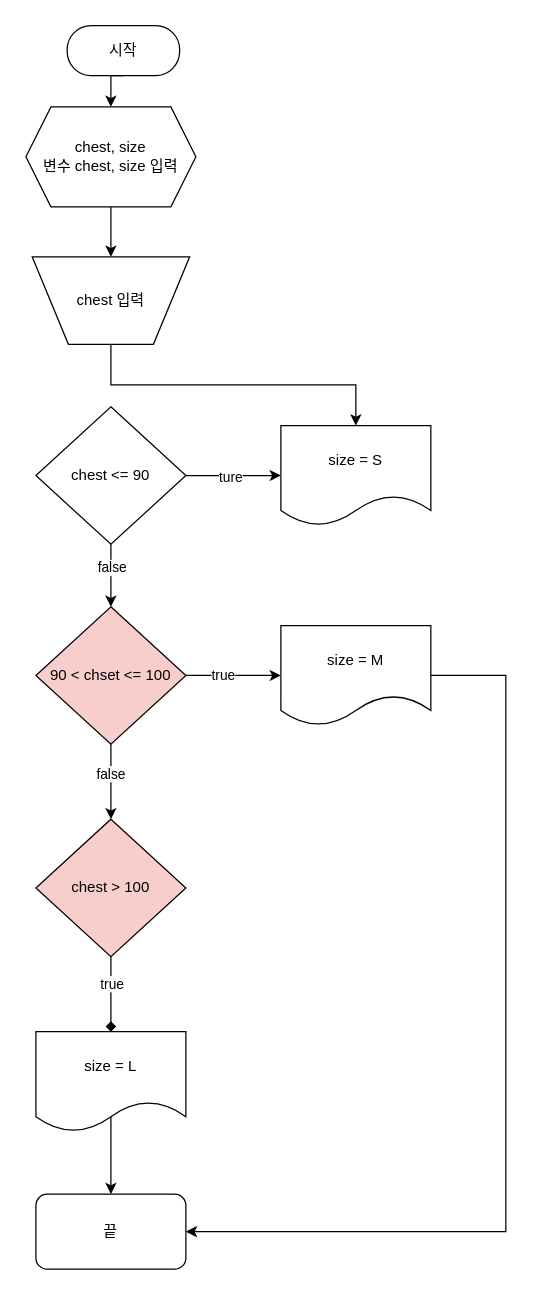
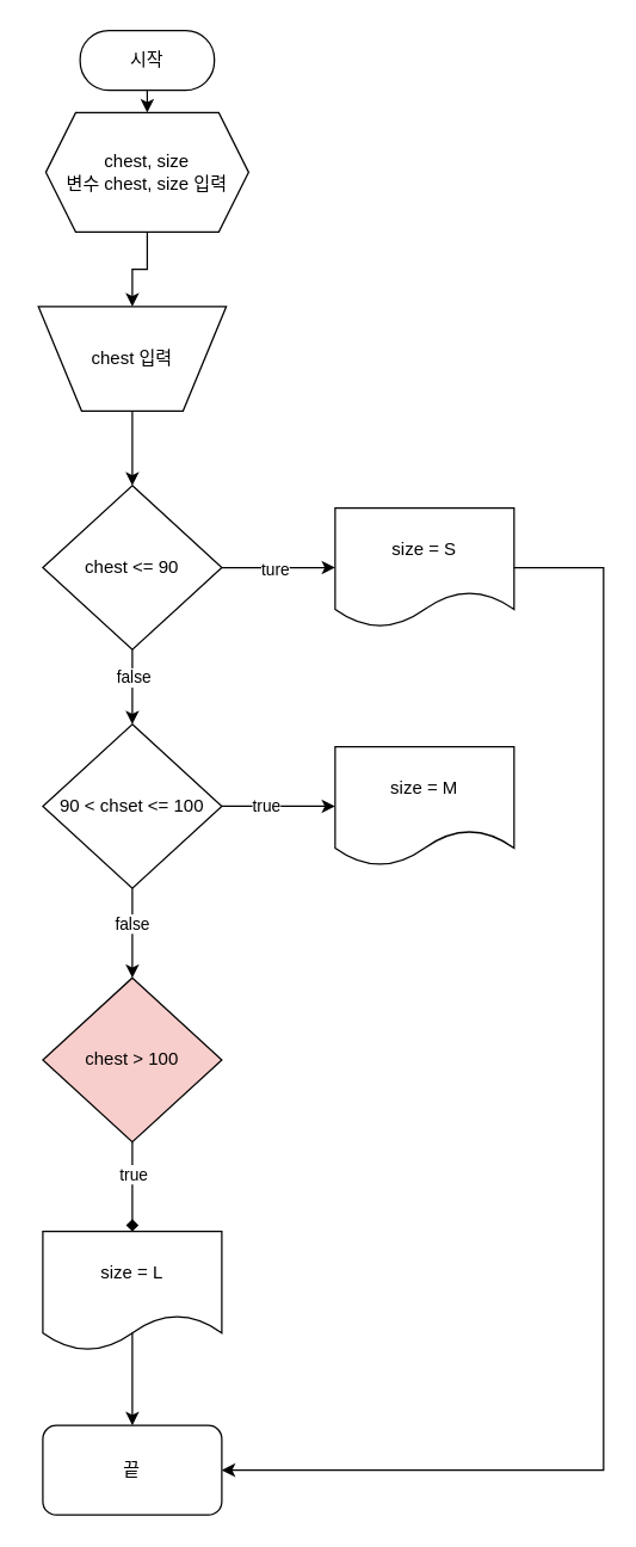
  <mxCell id="0" />
  <mxCell id="1" parent="0" />
  <mxCell id="2" style="edgeStyle=orthogonalEdgeStyle;rounded=0;orthogonalLoop=1;jettySize=auto;html=1;exitX=0.5;exitY=1;exitDx=0;exitDy=0;entryX=0.5;entryY=0;entryDx=0;entryDy=0;" parent="1" source="3" target="5" edge="1"><mxGeometry relative="1" as="geometry" /></mxCell>
  <mxCell id="3" value="시작" style="rounded=1;whiteSpace=wrap;html=1;arcSize=48;" parent="1" vertex="1"><mxGeometry x="53" y="20" width="90" height="40" as="geometry" /></mxCell>
  <mxCell id="4" style="edgeStyle=orthogonalEdgeStyle;rounded=0;orthogonalLoop=1;jettySize=auto;html=1;exitX=0.5;exitY=1;exitDx=0;exitDy=0;entryX=0.5;entryY=0;entryDx=0;entryDy=0;" edge="1" parent="1" source="5" target="27"><mxGeometry relative="1" as="geometry" /></mxCell>
- <mxCell id="5" value="chest, size&lt;br&gt;변수 chest, size 입력" style="shape=hexagon;perimeter=hexagonPerimeter2;whiteSpace=wrap;html=1;fixedSize=1;" parent="1" vertex="1"><mxGeometry x="20" y="85" width="136" height="80" as="geometry" /></mxCell>
+ <mxCell id="5" value="chest, size&lt;br&gt;변수 chest, size 입력" style="shape=hexagon;perimeter=hexagonPerimeter2;whiteSpace=wrap;html=1;fixedSize=1;" parent="1" vertex="1"><mxGeometry x="30" y="75" width="136" height="80" as="geometry" /></mxCell>
  <mxCell id="6" style="edgeStyle=orthogonalEdgeStyle;rounded=0;orthogonalLoop=1;jettySize=auto;html=1;exitX=0.5;exitY=1;exitDx=0;exitDy=0;entryX=0.5;entryY=0;entryDx=0;entryDy=0;" parent="1" source="10" target="15" edge="1"><mxGeometry relative="1" as="geometry" /></mxCell>
  <mxCell id="7" value="false" style="edgeLabel;html=1;align=center;verticalAlign=middle;resizable=0;points=[];" parent="6" vertex="1" connectable="0"><mxGeometry x="-0.298" relative="1" as="geometry"><mxPoint as="offset" /></mxGeometry></mxCell>
  <mxCell id="8" style="edgeStyle=orthogonalEdgeStyle;rounded=0;orthogonalLoop=1;jettySize=auto;html=1;exitX=1;exitY=0.5;exitDx=0;exitDy=0;entryX=0;entryY=0.5;entryDx=0;entryDy=0;" parent="1" source="10" target="20" edge="1"><mxGeometry relative="1" as="geometry" /></mxCell>
  <mxCell id="9" value="ture" style="edgeLabel;html=1;align=center;verticalAlign=middle;resizable=0;points=[];" parent="8" vertex="1" connectable="0"><mxGeometry x="-0.086" y="-1" relative="1" as="geometry"><mxPoint as="offset" /></mxGeometry></mxCell>
  <mxCell id="10" value="chest &amp;lt;= 90" style="rhombus;whiteSpace=wrap;html=1;" parent="1" vertex="1"><mxGeometry x="28" y="325" width="120" height="110" as="geometry" /></mxCell>
  <mxCell id="11" style="edgeStyle=orthogonalEdgeStyle;rounded=0;orthogonalLoop=1;jettySize=auto;html=1;exitX=0.5;exitY=1;exitDx=0;exitDy=0;entryX=0.5;entryY=0;entryDx=0;entryDy=0;" parent="1" source="15" target="18" edge="1"><mxGeometry relative="1" as="geometry" /></mxCell>
  <mxCell id="12" value="false" style="edgeLabel;html=1;align=center;verticalAlign=middle;resizable=0;points=[];" parent="11" vertex="1" connectable="0"><mxGeometry x="-0.239" y="-1" relative="1" as="geometry"><mxPoint as="offset" /></mxGeometry></mxCell>
  <mxCell id="13" style="edgeStyle=orthogonalEdgeStyle;rounded=0;orthogonalLoop=1;jettySize=auto;html=1;exitX=1;exitY=0.5;exitDx=0;exitDy=0;entryX=0;entryY=0.5;entryDx=0;entryDy=0;" parent="1" source="15" target="22" edge="1"><mxGeometry relative="1" as="geometry" /></mxCell>
  <mxCell id="14" value="true" style="edgeLabel;html=1;align=center;verticalAlign=middle;resizable=0;points=[];" parent="13" vertex="1" connectable="0"><mxGeometry x="-0.233" relative="1" as="geometry"><mxPoint y="-1" as="offset" /></mxGeometry></mxCell>
- <mxCell id="15" value="90 &amp;lt; chset &amp;lt;= 100" style="rhombus;whiteSpace=wrap;html=1;fillColor=#f8cecc;" parent="1" vertex="1"><mxGeometry x="28" y="485" width="120" height="110" as="geometry" /></mxCell>
+ <mxCell id="15" value="90 &amp;lt; chset &amp;lt;= 100" style="rhombus;whiteSpace=wrap;html=1;" parent="1" vertex="1"><mxGeometry x="28" y="485" width="120" height="110" as="geometry" /></mxCell>
  <mxCell id="16" style="edgeStyle=orthogonalEdgeStyle;rounded=0;orthogonalLoop=1;jettySize=auto;html=1;exitX=0.5;exitY=1;exitDx=0;exitDy=0;entryX=0.5;entryY=0;entryDx=0;entryDy=0;endArrow=diamond;" parent="1" source="18" target="24" edge="1"><mxGeometry relative="1" as="geometry" /></mxCell>
  <mxCell id="17" value="true" style="edgeLabel;html=1;align=center;verticalAlign=middle;resizable=0;points=[];" parent="16" vertex="1" connectable="0"><mxGeometry x="-0.285" relative="1" as="geometry"><mxPoint as="offset" /></mxGeometry></mxCell>
  <mxCell id="18" value="chest &amp;gt; 100" style="rhombus;whiteSpace=wrap;html=1;fillColor=#f8cecc;" parent="1" vertex="1"><mxGeometry x="28" y="655" width="120" height="110" as="geometry" /></mxCell>
+ <mxCell id="19" style="edgeStyle=orthogonalEdgeStyle;rounded=0;orthogonalLoop=1;jettySize=auto;html=1;exitX=1;exitY=0.5;exitDx=0;exitDy=0;entryX=1;entryY=0.5;entryDx=0;entryDy=0;" parent="1" source="20" target="25" edge="1"><mxGeometry relative="1" as="geometry"><mxPoint x="404" y="985" as="targetPoint" /><Array as="points"><mxPoint x="404" y="380" /><mxPoint x="404" y="985" /></Array></mxGeometry></mxCell>
  <mxCell id="20" value="size = S" style="shape=document;whiteSpace=wrap;html=1;boundedLbl=1;" parent="1" vertex="1"><mxGeometry x="224" y="340" width="120" height="80" as="geometry" /></mxCell>
- <mxCell id="21" style="edgeStyle=orthogonalEdgeStyle;rounded=0;orthogonalLoop=1;jettySize=auto;html=1;exitX=1;exitY=0.5;exitDx=0;exitDy=0;entryX=1;entryY=0.5;entryDx=0;entryDy=0;" parent="1" source="22" target="25" edge="1"><mxGeometry relative="1" as="geometry"><mxPoint x="234" y="985" as="targetPoint" /><Array as="points"><mxPoint x="404" y="540" /><mxPoint x="404" y="985" /></Array></mxGeometry></mxCell>
  <mxCell id="22" value="size = M" style="shape=document;whiteSpace=wrap;html=1;boundedLbl=1;" parent="1" vertex="1"><mxGeometry x="224" y="500" width="120" height="80" as="geometry" /></mxCell>
  <mxCell id="23" style="edgeStyle=orthogonalEdgeStyle;rounded=0;orthogonalLoop=1;jettySize=auto;html=1;entryX=0.5;entryY=0;entryDx=0;entryDy=0;exitX=0.483;exitY=0.85;exitDx=0;exitDy=0;exitPerimeter=0;" parent="1" source="24" target="25" edge="1"><mxGeometry relative="1" as="geometry"><Array as="points"><mxPoint x="88" y="893" /></Array></mxGeometry></mxCell>
  <mxCell id="24" value="size = L" style="shape=document;whiteSpace=wrap;html=1;boundedLbl=1;" parent="1" vertex="1"><mxGeometry x="28" y="825" width="120" height="80" as="geometry" /></mxCell>
  <mxCell id="25" value="끝" style="rounded=1;whiteSpace=wrap;html=1;" parent="1" vertex="1"><mxGeometry x="28" y="955" width="120" height="60" as="geometry" /></mxCell>
- <mxCell id="26" style="edgeStyle=orthogonalEdgeStyle;rounded=0;orthogonalLoop=1;jettySize=auto;html=1;exitX=0.5;exitY=1;exitDx=0;exitDy=0;" edge="1" parent="1" source="27" target="20"><mxGeometry relative="1" as="geometry" /></mxCell>
+ <mxCell id="26" style="edgeStyle=orthogonalEdgeStyle;rounded=0;orthogonalLoop=1;jettySize=auto;html=1;exitX=0.5;exitY=1;exitDx=0;exitDy=0;entryX=0.5;entryY=0;entryDx=0;entryDy=0;" edge="1" parent="1" source="27" target="10"><mxGeometry relative="1" as="geometry" /></mxCell>
  <mxCell id="27" value="chest 입력" style="verticalLabelPosition=middle;verticalAlign=middle;html=1;shape=trapezoid;perimeter=trapezoidPerimeter;whiteSpace=wrap;size=0.23;arcSize=10;flipV=1;labelPosition=center;align=center;" vertex="1" parent="1"><mxGeometry x="25" y="205" width="126" height="70" as="geometry" /></mxCell>
